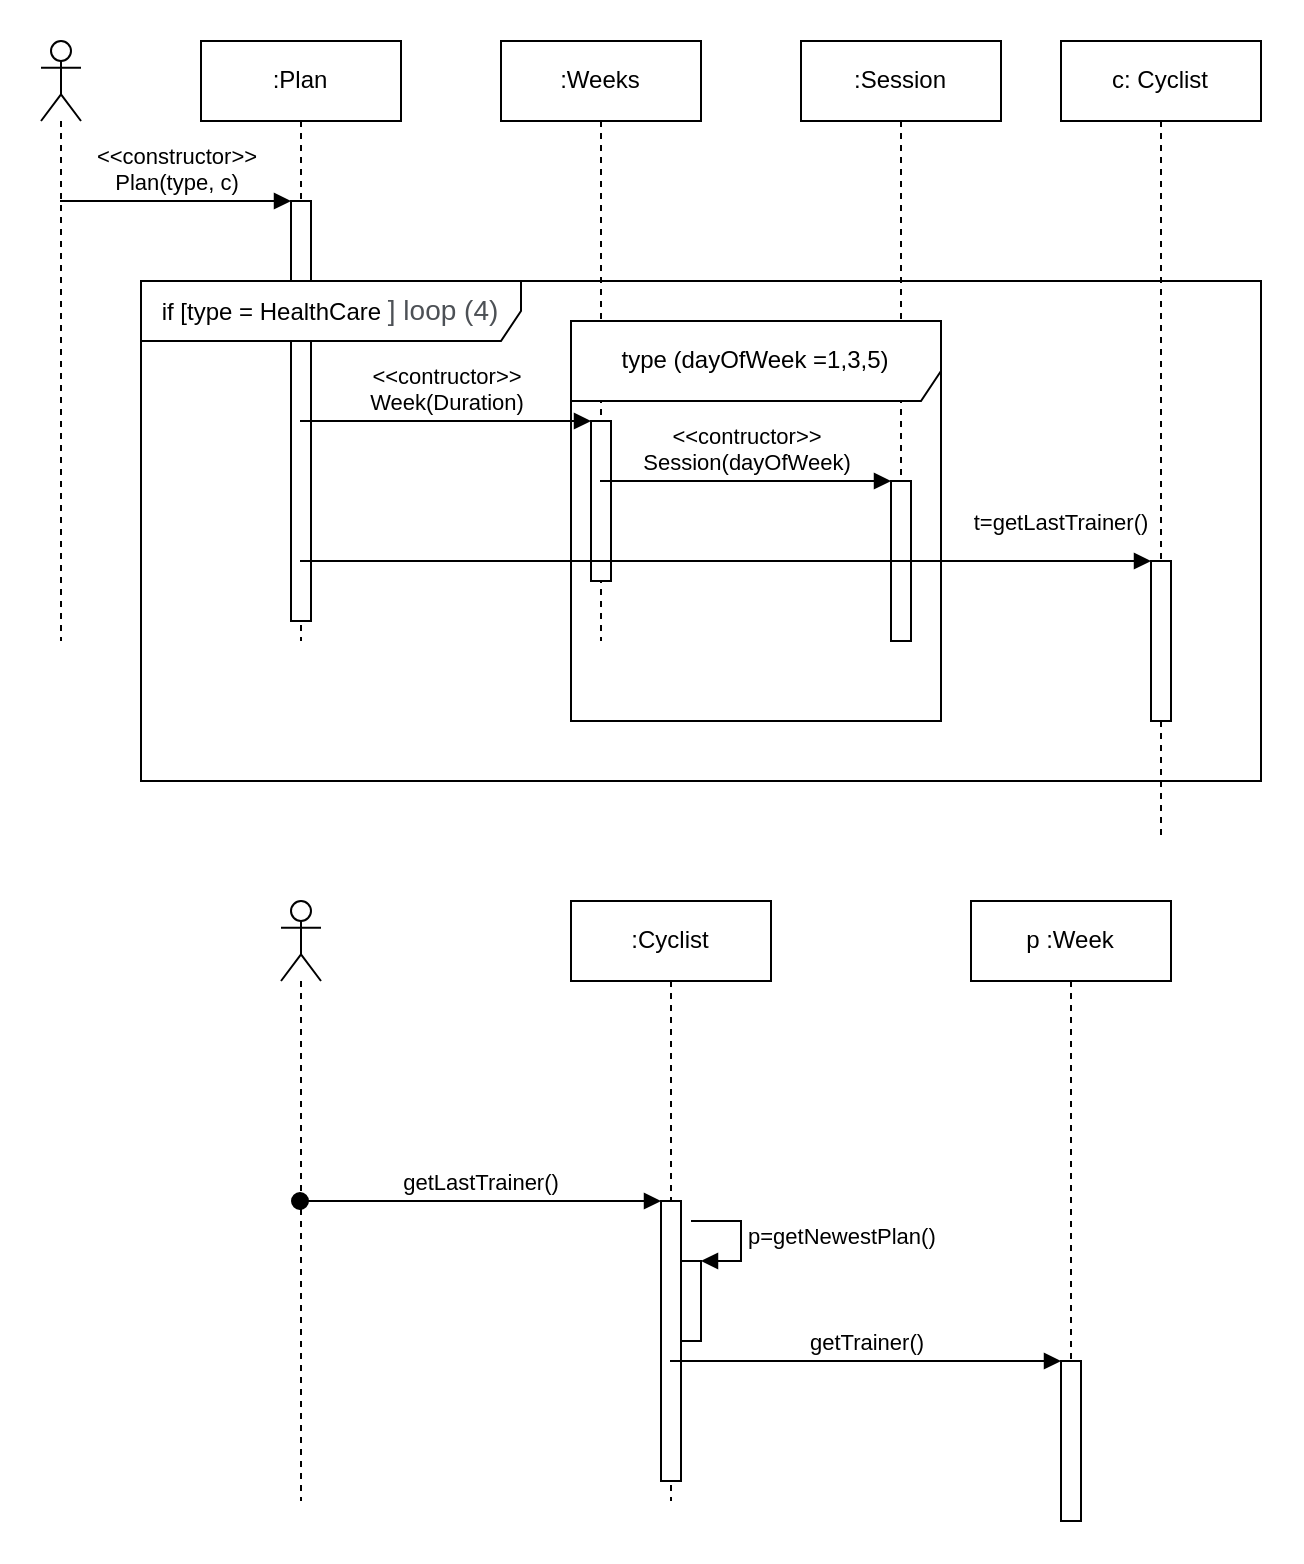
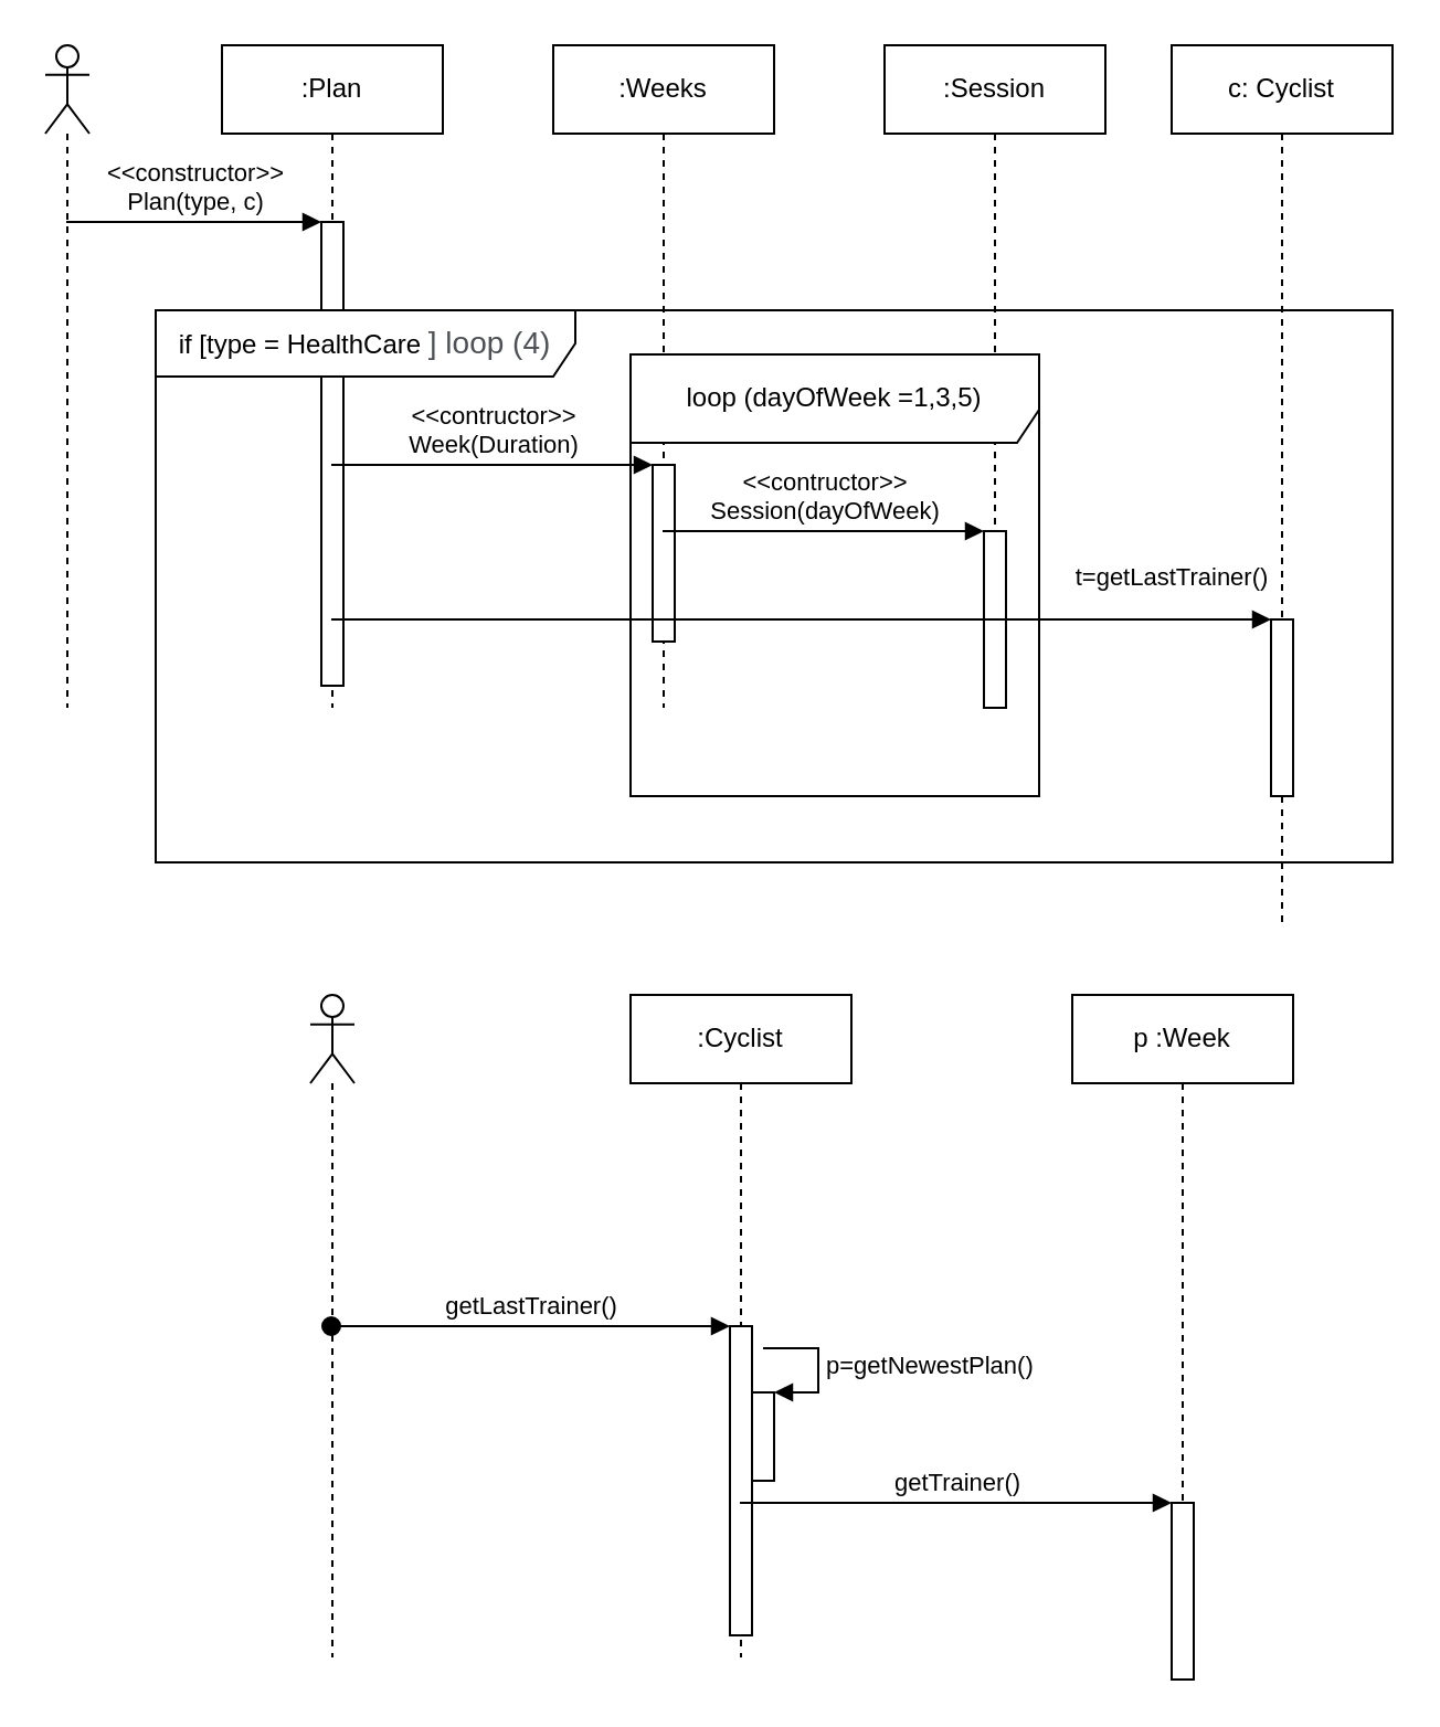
  <mxCell id="0" />
  <mxCell id="1" parent="0" />
  <mxCell id="2" value=":Plan" style="shape=umlLifeline;perimeter=lifelinePerimeter;whiteSpace=wrap;html=1;container=1;collapsible=0;recursiveResize=0;outlineConnect=0;" vertex="1" parent="1"><mxGeometry x="100" y="20" width="100" height="300" as="geometry" /></mxCell>
  <mxCell id="3" value="" style="html=1;points=[];perimeter=orthogonalPerimeter;" vertex="1" parent="2"><mxGeometry x="45" y="80" width="10" height="210" as="geometry" /></mxCell>
  <mxCell id="4" value="" style="shape=umlLifeline;participant=umlActor;perimeter=lifelinePerimeter;whiteSpace=wrap;html=1;container=1;collapsible=0;recursiveResize=0;verticalAlign=top;spacingTop=36;outlineConnect=0;" vertex="1" parent="1"><mxGeometry x="20" y="20" width="20" height="300" as="geometry" /></mxCell>
  <mxCell id="5" value="&amp;lt;&amp;lt;constructor&amp;gt;&amp;gt;&lt;br&gt;Plan(type, c)" style="html=1;verticalAlign=bottom;endArrow=block;entryX=0;entryY=0;" edge="1" target="3" parent="1" source="4"><mxGeometry relative="1" as="geometry"><mxPoint x="75" y="100" as="sourcePoint" /></mxGeometry></mxCell>
  <mxCell id="6" value=":Weeks" style="shape=umlLifeline;perimeter=lifelinePerimeter;whiteSpace=wrap;html=1;container=1;collapsible=0;recursiveResize=0;outlineConnect=0;" vertex="1" parent="1"><mxGeometry x="250" y="20" width="100" height="300" as="geometry" /></mxCell>
  <mxCell id="7" value="" style="html=1;points=[];perimeter=orthogonalPerimeter;" vertex="1" parent="6"><mxGeometry x="45" y="190" width="10" height="80" as="geometry" /></mxCell>
  <mxCell id="8" value="&amp;lt;&amp;lt;contructor&amp;gt;&amp;gt;&lt;br&gt;Week(Duration)" style="html=1;verticalAlign=bottom;endArrow=block;entryX=0;entryY=0;" edge="1" target="7" parent="1" source="2"><mxGeometry relative="1" as="geometry"><mxPoint x="225" y="110" as="sourcePoint" /></mxGeometry></mxCell>
  <mxCell id="9" value=":Session" style="shape=umlLifeline;perimeter=lifelinePerimeter;whiteSpace=wrap;html=1;container=1;collapsible=0;recursiveResize=0;outlineConnect=0;" vertex="1" parent="1"><mxGeometry x="400" y="20" width="100" height="300" as="geometry" /></mxCell>
  <mxCell id="10" value="" style="html=1;points=[];perimeter=orthogonalPerimeter;" vertex="1" parent="9"><mxGeometry x="45" y="220" width="10" height="80" as="geometry" /></mxCell>
  <mxCell id="11" value="&amp;lt;&amp;lt;contructor&amp;gt;&amp;gt;&lt;br&gt;Session(dayOfWeek)" style="html=1;verticalAlign=bottom;endArrow=block;entryX=0;entryY=0;" edge="1" target="10" parent="1" source="6"><mxGeometry relative="1" as="geometry"><mxPoint x="375" y="120" as="sourcePoint" /></mxGeometry></mxCell>
  <mxCell id="12" value="c: Cyclist" style="shape=umlLifeline;perimeter=lifelinePerimeter;whiteSpace=wrap;html=1;container=1;collapsible=0;recursiveResize=0;outlineConnect=0;" vertex="1" parent="1"><mxGeometry x="530" y="20" width="100" height="400" as="geometry" /></mxCell>
  <mxCell id="13" value="" style="html=1;points=[];perimeter=orthogonalPerimeter;" vertex="1" parent="12"><mxGeometry x="45" y="260" width="10" height="80" as="geometry" /></mxCell>
  <mxCell id="14" value="if [type = HealthCare&amp;nbsp;&lt;span style=&quot;color: rgb(77 , 81 , 86) ; font-family: &amp;#34;arial&amp;#34; , sans-serif ; font-size: 14px ; text-align: left ; background-color: rgb(255 , 255 , 255)&quot;&gt;] loop (4)&lt;/span&gt;" style="shape=umlFrame;whiteSpace=wrap;html=1;width=190;height=30;" vertex="1" parent="12"><mxGeometry x="-460" y="120" width="560" height="250" as="geometry" /></mxCell>
- <mxCell id="15" value="type (dayOfWeek =1,3,5)" style="shape=umlFrame;whiteSpace=wrap;html=1;width=190;height=40;" vertex="1" parent="12"><mxGeometry x="-245" y="140" width="185" height="200" as="geometry" /></mxCell>
+ <mxCell id="15" value="loop (dayOfWeek =1,3,5)" style="shape=umlFrame;whiteSpace=wrap;html=1;width=190;height=40;" vertex="1" parent="12"><mxGeometry x="-245" y="140" width="185" height="200" as="geometry" /></mxCell>
  <mxCell id="16" value="t=getLastTrainer()" style="html=1;verticalAlign=bottom;endArrow=block;entryX=0;entryY=0;" edge="1" target="13" parent="1" source="2"><mxGeometry x="0.788" y="10" relative="1" as="geometry"><mxPoint x="505" y="260" as="sourcePoint" /><mxPoint as="offset" /></mxGeometry></mxCell>
  <mxCell id="17" value="" style="shape=umlLifeline;participant=umlActor;perimeter=lifelinePerimeter;whiteSpace=wrap;html=1;container=1;collapsible=0;recursiveResize=0;verticalAlign=top;spacingTop=36;outlineConnect=0;" vertex="1" parent="1"><mxGeometry x="140" y="450" width="20" height="300" as="geometry" /></mxCell>
  <mxCell id="18" value=":Cyclist" style="shape=umlLifeline;perimeter=lifelinePerimeter;whiteSpace=wrap;html=1;container=1;collapsible=0;recursiveResize=0;outlineConnect=0;" vertex="1" parent="1"><mxGeometry x="285" y="450" width="100" height="300" as="geometry" /></mxCell>
  <mxCell id="19" value="" style="html=1;points=[];perimeter=orthogonalPerimeter;" vertex="1" parent="18"><mxGeometry x="45" y="150" width="10" height="140" as="geometry" /></mxCell>
  <mxCell id="20" value="" style="html=1;points=[];perimeter=orthogonalPerimeter;" vertex="1" parent="18"><mxGeometry x="55" y="180" width="10" height="40" as="geometry" /></mxCell>
  <mxCell id="21" value="p=getNewestPlan()" style="edgeStyle=orthogonalEdgeStyle;html=1;align=left;spacingLeft=2;endArrow=block;rounded=0;entryX=1;entryY=0;" edge="1" target="20" parent="18"><mxGeometry relative="1" as="geometry"><mxPoint x="60" y="160" as="sourcePoint" /><Array as="points"><mxPoint x="85" y="160" /></Array></mxGeometry></mxCell>
  <mxCell id="22" value="p :Week" style="shape=umlLifeline;perimeter=lifelinePerimeter;whiteSpace=wrap;html=1;container=1;collapsible=0;recursiveResize=0;outlineConnect=0;" vertex="1" parent="1"><mxGeometry x="485" y="450" width="100" height="300" as="geometry" /></mxCell>
  <mxCell id="23" value="" style="html=1;points=[];perimeter=orthogonalPerimeter;" vertex="1" parent="22"><mxGeometry x="45" y="230" width="10" height="80" as="geometry" /></mxCell>
  <mxCell id="24" value="getLastTrainer()" style="html=1;verticalAlign=bottom;startArrow=oval;endArrow=block;startSize=8;" edge="1" target="19" parent="1" source="17"><mxGeometry relative="1" as="geometry"><mxPoint x="270" y="530" as="sourcePoint" /></mxGeometry></mxCell>
  <mxCell id="25" value="getTrainer()" style="html=1;verticalAlign=bottom;endArrow=block;entryX=0;entryY=0;" edge="1" target="23" parent="1" source="18"><mxGeometry relative="1" as="geometry"><mxPoint x="460" y="680" as="sourcePoint" /></mxGeometry></mxCell>
